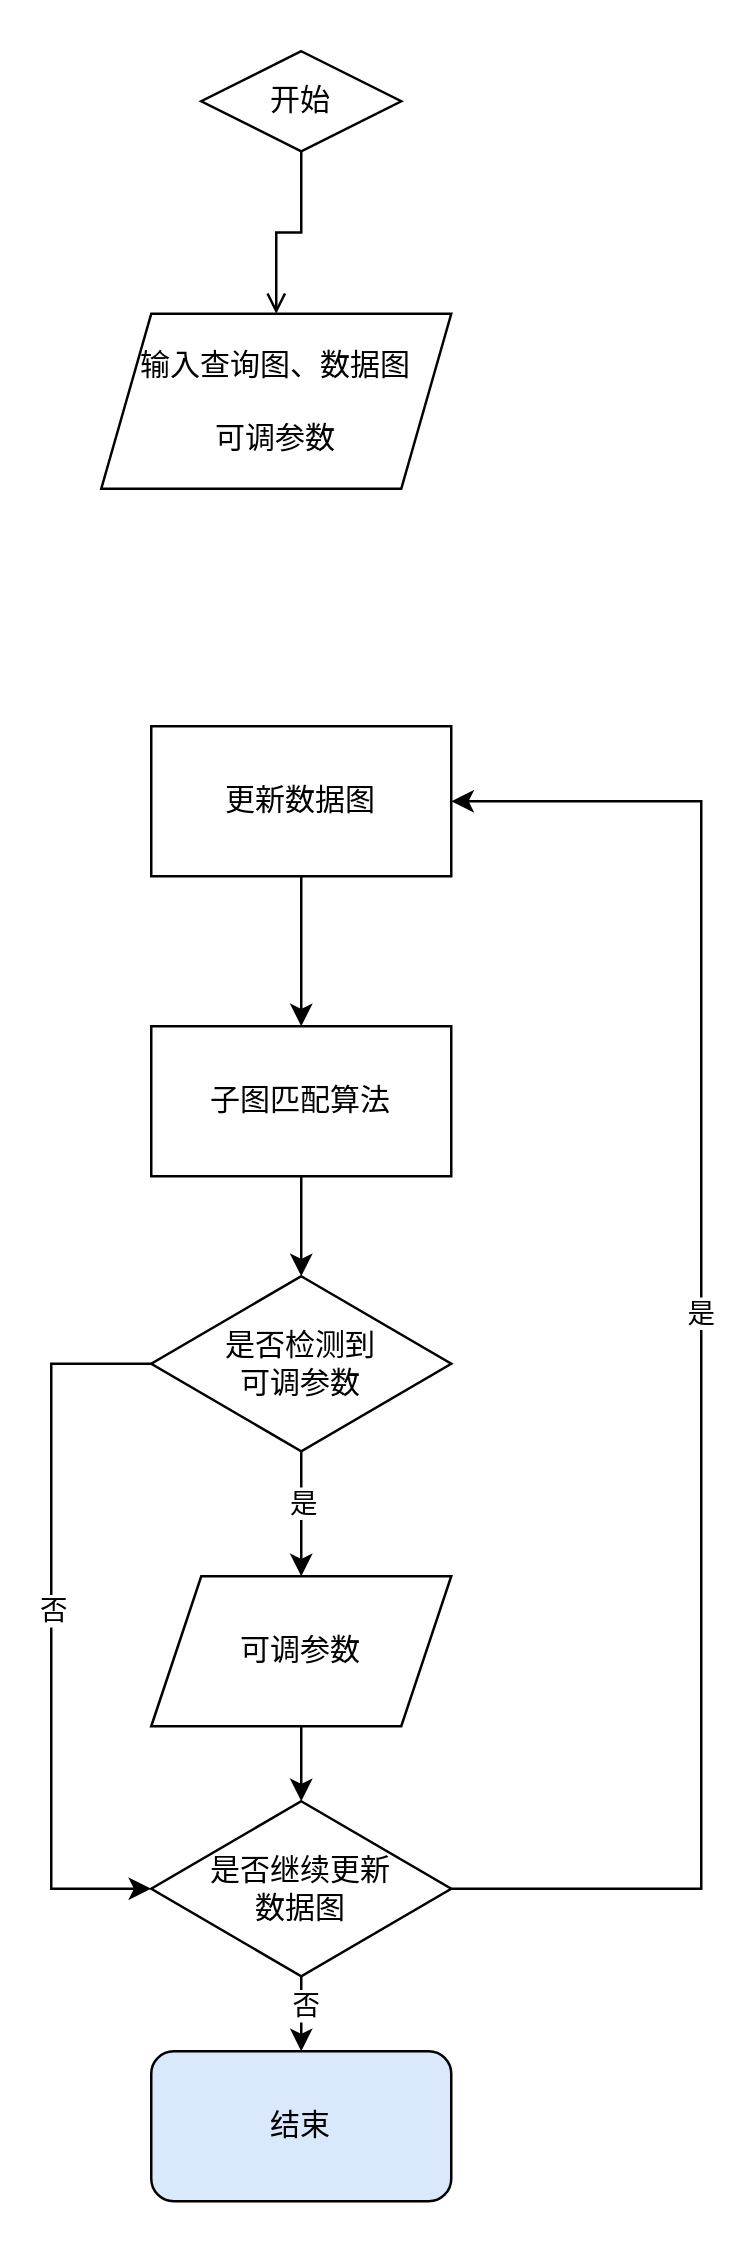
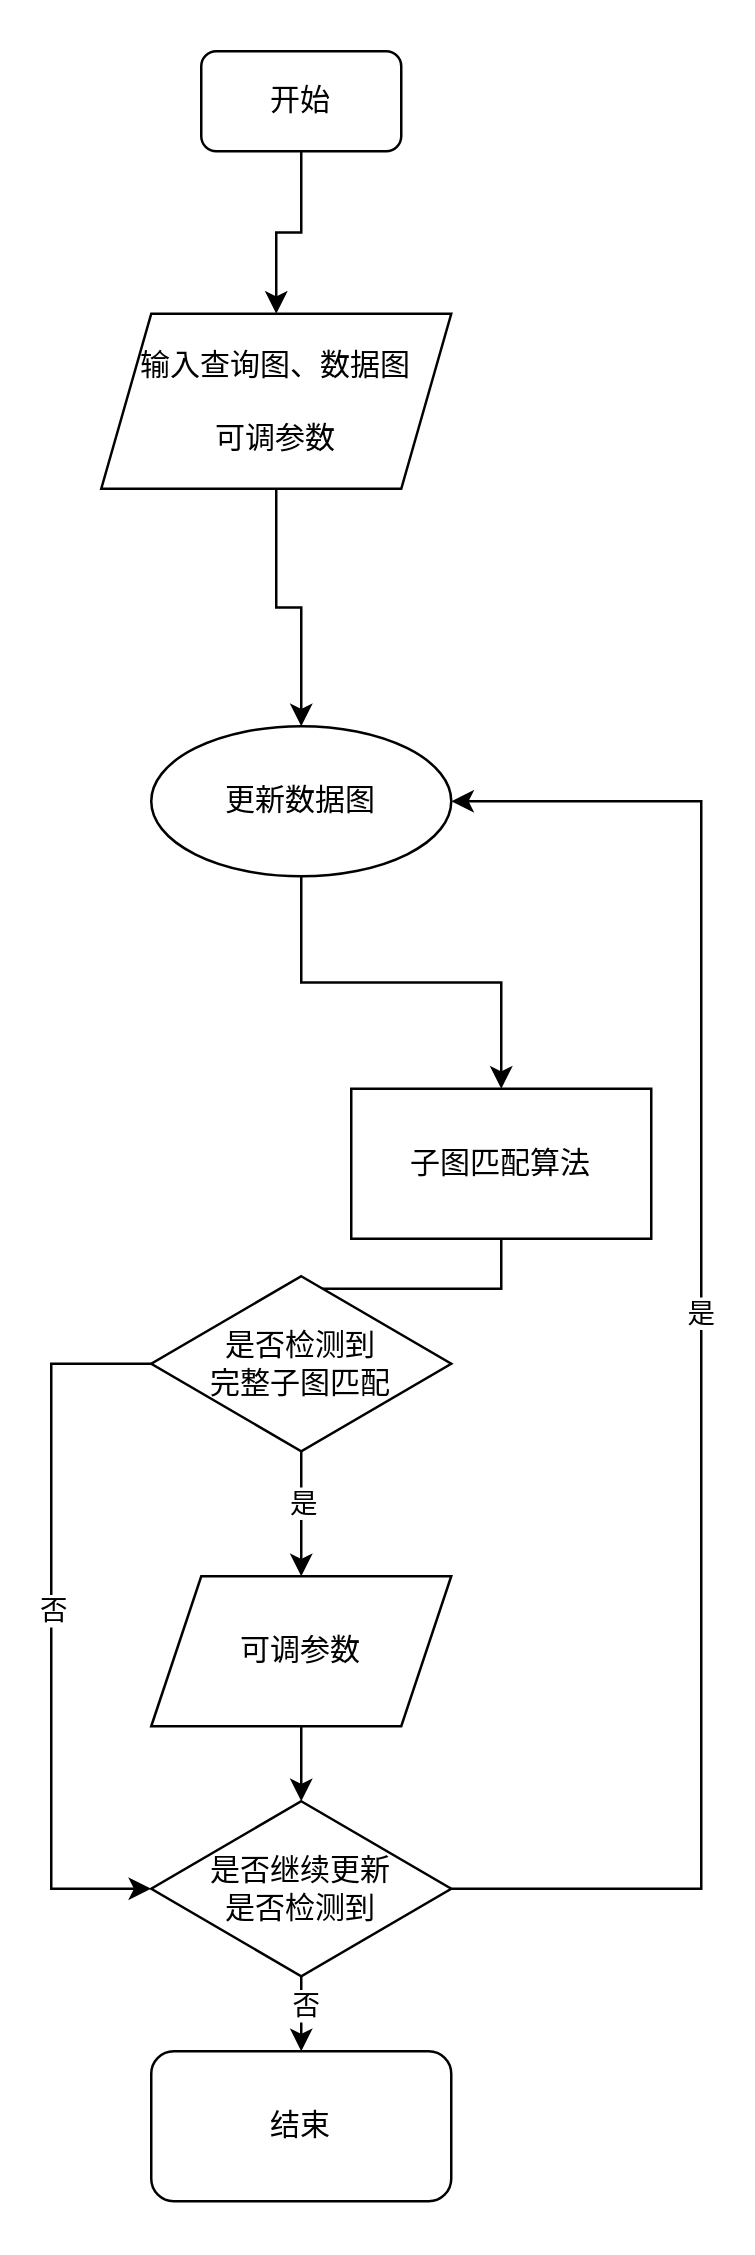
  <mxCell id="0" />
  <mxCell id="1" parent="0" />
- <mxCell id="2" style="edgeStyle=orthogonalEdgeStyle;rounded=0;orthogonalLoop=1;jettySize=auto;html=1;exitX=0.5;exitY=1;exitDx=0;exitDy=0;endArrow=open;" edge="1" parent="1" source="3" target="5"><mxGeometry relative="1" as="geometry" /></mxCell>
- <mxCell id="3" value="开始" style="rhombus;whiteSpace=wrap;html=1;" vertex="1" parent="1"><mxGeometry x="80" y="20" width="80" height="40" as="geometry" /></mxCell>
+ <mxCell id="2" style="edgeStyle=orthogonalEdgeStyle;rounded=0;orthogonalLoop=1;jettySize=auto;html=1;exitX=0.5;exitY=1;exitDx=0;exitDy=0;" edge="1" parent="1" source="3" target="5"><mxGeometry relative="1" as="geometry" /></mxCell>
+ <mxCell id="3" value="开始" style="rounded=1;whiteSpace=wrap;html=1;" vertex="1" parent="1"><mxGeometry x="80" y="20" width="80" height="40" as="geometry" /></mxCell>
+ <mxCell id="4" style="edgeStyle=orthogonalEdgeStyle;rounded=0;orthogonalLoop=1;jettySize=auto;html=1;exitX=0.5;exitY=1;exitDx=0;exitDy=0;entryX=0.5;entryY=0;entryDx=0;entryDy=0;" edge="1" parent="1" source="5" target="9"><mxGeometry relative="1" as="geometry"><mxPoint x="120" y="240" as="targetPoint" /></mxGeometry></mxCell>
  <mxCell id="5" value="输入查询图、数据图&lt;br&gt;&lt;br&gt;可调参数" style="shape=parallelogram;perimeter=parallelogramPerimeter;whiteSpace=wrap;html=1;fixedSize=1;" vertex="1" parent="1"><mxGeometry x="40" y="125" width="140" height="70" as="geometry" /></mxCell>
  <mxCell id="6" style="edgeStyle=orthogonalEdgeStyle;rounded=0;orthogonalLoop=1;jettySize=auto;html=1;exitX=0.5;exitY=1;exitDx=0;exitDy=0;entryX=0.5;entryY=0;entryDx=0;entryDy=0;" edge="1" parent="1" source="7" target="14"><mxGeometry relative="1" as="geometry" /></mxCell>
- <mxCell id="7" value="子图匹配算法" style="rounded=0;whiteSpace=wrap;html=1;" vertex="1" parent="1"><mxGeometry x="60" y="410" width="120" height="60" as="geometry" /></mxCell>
+ <mxCell id="7" value="子图匹配算法" style="rounded=0;whiteSpace=wrap;html=1;" vertex="1" parent="1"><mxGeometry x="140" y="435" width="120" height="60" as="geometry" /></mxCell>
  <mxCell id="8" style="edgeStyle=orthogonalEdgeStyle;rounded=0;orthogonalLoop=1;jettySize=auto;html=1;exitX=0.5;exitY=1;exitDx=0;exitDy=0;" edge="1" parent="1" source="9" target="7"><mxGeometry relative="1" as="geometry" /></mxCell>
- <mxCell id="9" value="更新数据图" style="rounded=0;whiteSpace=wrap;html=1;" vertex="1" parent="1"><mxGeometry x="60" y="290" width="120" height="60" as="geometry" /></mxCell>
+ <mxCell id="9" value="更新数据图" style="ellipse;whiteSpace=wrap;html=1;" vertex="1" parent="1"><mxGeometry x="60" y="290" width="120" height="60" as="geometry" /></mxCell>
  <mxCell id="10" style="edgeStyle=orthogonalEdgeStyle;rounded=0;orthogonalLoop=1;jettySize=auto;html=1;exitX=0.5;exitY=1;exitDx=0;exitDy=0;" edge="1" parent="1" source="14"><mxGeometry relative="1" as="geometry"><mxPoint x="120" y="630" as="targetPoint" /></mxGeometry></mxCell>
  <mxCell id="11" value="是" style="edgeLabel;html=1;align=center;verticalAlign=middle;resizable=0;points=[];" vertex="1" connectable="0" parent="10"><mxGeometry x="-0.189" relative="1" as="geometry"><mxPoint as="offset" /></mxGeometry></mxCell>
  <mxCell id="12" style="edgeStyle=orthogonalEdgeStyle;rounded=0;orthogonalLoop=1;jettySize=auto;html=1;exitX=0;exitY=0.5;exitDx=0;exitDy=0;entryX=0;entryY=0.5;entryDx=0;entryDy=0;" edge="1" parent="1" source="14" target="21"><mxGeometry relative="1" as="geometry"><Array as="points"><mxPoint x="20" y="545" /><mxPoint x="20" y="755" /></Array></mxGeometry></mxCell>
  <mxCell id="13" value="否" style="edgeLabel;html=1;align=center;verticalAlign=middle;resizable=0;points=[];" vertex="1" connectable="0" parent="12"><mxGeometry x="-0.048" relative="1" as="geometry"><mxPoint as="offset" /></mxGeometry></mxCell>
- <mxCell id="14" value="是否检测到&lt;br&gt;可调参数" style="rhombus;whiteSpace=wrap;html=1;" vertex="1" parent="1"><mxGeometry x="60" y="510" width="120" height="70" as="geometry" /></mxCell>
+ <mxCell id="14" value="是否检测到&lt;br&gt;完整子图匹配" style="rhombus;whiteSpace=wrap;html=1;" vertex="1" parent="1"><mxGeometry x="60" y="510" width="120" height="70" as="geometry" /></mxCell>
  <mxCell id="15" style="edgeStyle=orthogonalEdgeStyle;rounded=0;orthogonalLoop=1;jettySize=auto;html=1;exitX=0.5;exitY=1;exitDx=0;exitDy=0;" edge="1" parent="1" source="16" target="21"><mxGeometry relative="1" as="geometry" /></mxCell>
  <mxCell id="16" value="可调参数" style="shape=parallelogram;perimeter=parallelogramPerimeter;whiteSpace=wrap;html=1;fixedSize=1;" vertex="1" parent="1"><mxGeometry x="60" y="630" width="120" height="60" as="geometry" /></mxCell>
  <mxCell id="17" style="edgeStyle=orthogonalEdgeStyle;rounded=0;orthogonalLoop=1;jettySize=auto;html=1;exitX=0.5;exitY=1;exitDx=0;exitDy=0;entryX=0.5;entryY=0;entryDx=0;entryDy=0;" edge="1" parent="1" source="21" target="22"><mxGeometry relative="1" as="geometry" /></mxCell>
  <mxCell id="18" value="否" style="edgeLabel;html=1;align=center;verticalAlign=middle;resizable=0;points=[];" vertex="1" connectable="0" parent="17"><mxGeometry x="-0.241" y="1" relative="1" as="geometry"><mxPoint as="offset" /></mxGeometry></mxCell>
  <mxCell id="19" style="edgeStyle=orthogonalEdgeStyle;rounded=0;orthogonalLoop=1;jettySize=auto;html=1;exitX=1;exitY=0.5;exitDx=0;exitDy=0;entryX=1;entryY=0.5;entryDx=0;entryDy=0;" edge="1" parent="1" source="21" target="9"><mxGeometry relative="1" as="geometry"><Array as="points"><mxPoint x="280" y="755" /><mxPoint x="280" y="320" /></Array></mxGeometry></mxCell>
  <mxCell id="20" value="是" style="edgeLabel;html=1;align=center;verticalAlign=middle;resizable=0;points=[];" vertex="1" connectable="0" parent="19"><mxGeometry x="0.042" y="1" relative="1" as="geometry"><mxPoint as="offset" /></mxGeometry></mxCell>
- <mxCell id="21" value="是否继续更新&lt;br&gt;数据图" style="rhombus;whiteSpace=wrap;html=1;" vertex="1" parent="1"><mxGeometry x="60" y="720" width="120" height="70" as="geometry" /></mxCell>
- <mxCell id="22" value="结束" style="rounded=1;whiteSpace=wrap;html=1;fillColor=#dae8fc;" vertex="1" parent="1"><mxGeometry x="60" y="820" width="120" height="60" as="geometry" /></mxCell>
+ <mxCell id="21" value="是否继续更新&lt;br&gt;是否检测到" style="rhombus;whiteSpace=wrap;html=1;" vertex="1" parent="1"><mxGeometry x="60" y="720" width="120" height="70" as="geometry" /></mxCell>
+ <mxCell id="22" value="结束" style="rounded=1;whiteSpace=wrap;html=1;" vertex="1" parent="1"><mxGeometry x="60" y="820" width="120" height="60" as="geometry" /></mxCell>
